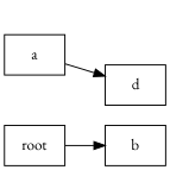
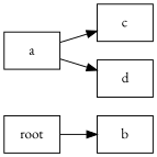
  digraph {
    fontname="EB Garamond"
    rankdir=LR
    node [fontname="EB Garamond" shape=box]
    edge [fontname="EB Garamond" tailport=right]
    root [texlbl="$initial\  \mathcal{K}$"]
    b [texlbl="$b$"]
    a [texlbl="$a$"]
+   c [texlbl="$c$"]
    d [texlbl="$d$"]
    root -> b
+   a -> c [tailport=left]
    a -> d
  }
